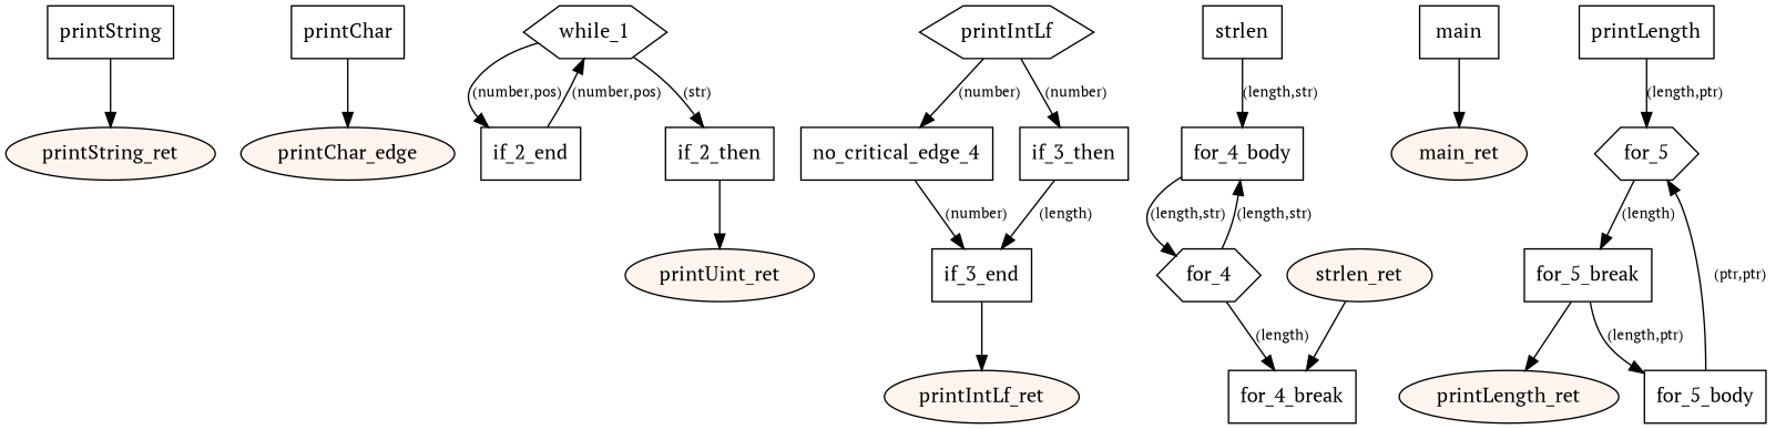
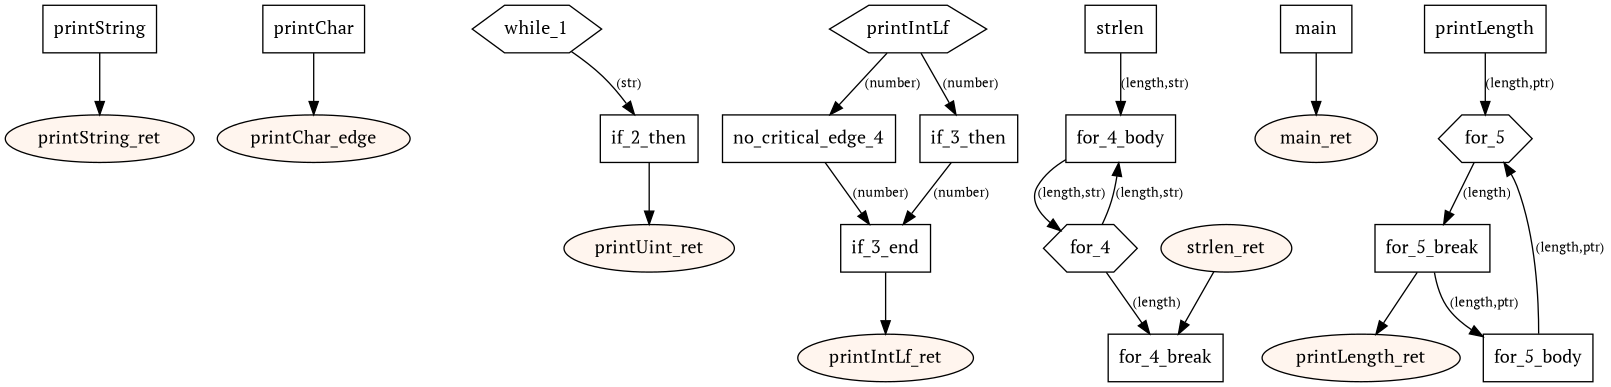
  digraph {
    fontname="PT Serif"
    node [fontname="PT Serif" shape=box]
    edge [fontname="PT Serif" fontsize="10pt"]
    n1 [label=printString]
    n2 [fillcolor="#fff5ee" label=printString_ret shape=oval style=filled]
    n3 [label=printChar]
    n4 [fillcolor="#fff5ee" label=printChar_edge shape=oval style=filled]
    n5 [label=while_1 shape=hexagon]
-   n6 [label=if_2_end]
    n7 [label=if_2_then]
    n8 [fillcolor="#fff5ee" label=printUint_ret shape=oval style=filled]
    n9 [label=printIntLf shape=hexagon]
    n10 [label=no_critical_edge_4]
    n11 [label=if_3_then]
    n12 [label=if_3_end]
    n13 [fillcolor="#fff5ee" label=printIntLf_ret shape=oval style=filled]
    n14 [label=strlen]
    n15 [label=for_4 shape=hexagon]
    n16 [label=for_4_body]
    n17 [label=for_4_break]
    n18 [fillcolor="#fff5ee" label=strlen_ret shape=oval style=filled]
    n19 [label=main]
    n20 [fillcolor="#fff5ee" label=main_ret shape=oval style=filled]
    n21 [label=printLength]
    n22 [label=for_5 shape=hexagon]
    n23 [label=for_5_body]
    n24 [label=for_5_break]
    n25 [fillcolor="#fff5ee" label=printLength_ret shape=oval style=filled]
    subgraph sub_1 {
      n1
      n2
    }
    subgraph sub_2 {
      n3
      n4
    }
    subgraph sub_3 {
      n5
-     n6
      n7
      n8
    }
    subgraph sub_4 {
      n9
      n10
      n11
      n12
      n13
    }
    subgraph sub_5 {
      n14
      n15
      n16
      n17
      n18
    }
    subgraph sub_6 {
      n19
      n20
    }
    subgraph sub_7 {
      n21
      n22
      n23
      n24
      n25
    }
    n1 -> n2
    n3 -> n4
-   n5 -> n6 [label="(number,pos)"]
    n5 -> n7 [label="(str)"]
-   n6 -> n5 [label="(number,pos)"]
    n7 -> n8
    n9 -> n10 [label="(number)"]
    n9 -> n11 [label="(number)"]
    n10 -> n12 [label="(number)"]
-   n11 -> n12 [label="(length)"]
+   n11 -> n12 [label="(number)"]
    n12 -> n13
    n14 -> n16 [label="(length,str)"]
    n15 -> n16 [label="(length,str)"]
    n15 -> n17 [label="(length)"]
    n16 -> n15 [label="(length,str)"]
    n18 -> n17
    n19 -> n20
    n21 -> n22 [label="(length,ptr)"]
    n22 -> n24 [label="(length)"]
-   n23 -> n22 [label="(ptr,ptr)"]
+   n23 -> n22 [label="(length,ptr)"]
    n24 -> n23 [label="(length,ptr)"]
    n24 -> n25
  }
